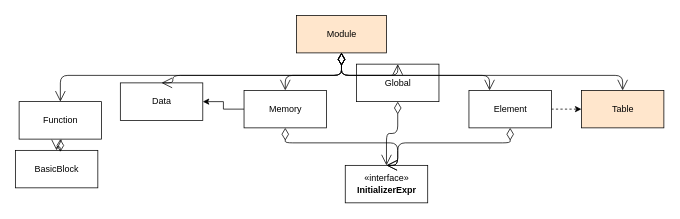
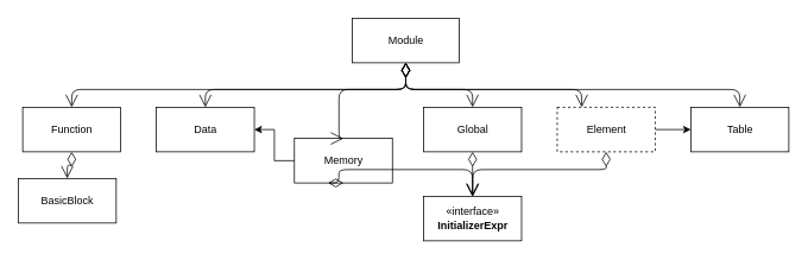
  <mxCell id="0" />
  <mxCell id="1" parent="0" />
- <mxCell id="2" value="Module" style="html=1;fillColor=#ffe6cc;" vertex="1" parent="1"><mxGeometry x="395" y="20" width="120" height="50" as="geometry" /></mxCell>
+ <mxCell id="2" value="Module" style="html=1;" vertex="1" parent="1"><mxGeometry x="395" y="20" width="120" height="50" as="geometry" /></mxCell>
  <mxCell id="3" value="" style="edgeStyle=orthogonalEdgeStyle;rounded=0;orthogonalLoop=1;jettySize=auto;html=1;" edge="1" parent="1" source="4" target="8"><mxGeometry relative="1" as="geometry" /></mxCell>
- <mxCell id="4" value="Memory" style="html=1;" vertex="1" parent="1"><mxGeometry x="325" y="120" width="110" height="50" as="geometry" /></mxCell>
- <mxCell id="5" value="Global" style="html=1;" vertex="1" parent="1"><mxGeometry x="475" y="85" width="110" height="50" as="geometry" /></mxCell>
- <mxCell id="6" value="" style="edgeStyle=orthogonalEdgeStyle;rounded=0;orthogonalLoop=1;jettySize=auto;html=1;dashed=1;" edge="1" parent="1" source="7" target="10"><mxGeometry relative="1" as="geometry" /></mxCell>
- <mxCell id="7" value="Element" style="html=1;" vertex="1" parent="1"><mxGeometry x="625" y="120" width="110" height="50" as="geometry" /></mxCell>
- <mxCell id="8" value="Data" style="html=1;" vertex="1" parent="1"><mxGeometry x="160" y="110" width="110" height="50" as="geometry" /></mxCell>
- <mxCell id="9" value="Function" style="html=1;" vertex="1" parent="1"><mxGeometry x="25" y="135" width="110" height="50" as="geometry" /></mxCell>
- <mxCell id="10" value="Table" style="html=1;fillColor=#ffe6cc;" vertex="1" parent="1"><mxGeometry x="775" y="120" width="110" height="50" as="geometry" /></mxCell>
+ <mxCell id="4" value="Memory" style="html=1;" vertex="1" parent="1"><mxGeometry x="330" y="155" width="110" height="50" as="geometry" /></mxCell>
+ <mxCell id="5" value="Global" style="html=1;" vertex="1" parent="1"><mxGeometry x="475" y="120" width="110" height="50" as="geometry" /></mxCell>
+ <mxCell id="6" value="" style="edgeStyle=orthogonalEdgeStyle;rounded=0;orthogonalLoop=1;jettySize=auto;html=1;" edge="1" parent="1" source="7" target="10"><mxGeometry relative="1" as="geometry" /></mxCell>
+ <mxCell id="7" value="Element" style="html=1;dashed=1;" vertex="1" parent="1"><mxGeometry x="625" y="120" width="110" height="50" as="geometry" /></mxCell>
+ <mxCell id="8" value="Data" style="html=1;" vertex="1" parent="1"><mxGeometry x="175" y="120" width="110" height="50" as="geometry" /></mxCell>
+ <mxCell id="9" value="Function" style="html=1;" vertex="1" parent="1"><mxGeometry x="25" y="120" width="110" height="50" as="geometry" /></mxCell>
+ <mxCell id="10" value="Table" style="html=1;" vertex="1" parent="1"><mxGeometry x="775" y="120" width="110" height="50" as="geometry" /></mxCell>
  <mxCell id="11" value="" style="endArrow=open;html=1;endSize=12;startArrow=diamondThin;startSize=14;startFill=0;edgeStyle=orthogonalEdgeStyle;align=left;verticalAlign=bottom;exitX=0.5;exitY=1;exitDx=0;exitDy=0;entryX=0.5;entryY=0;entryDx=0;entryDy=0;" edge="1" parent="1" source="2" target="8"><mxGeometry x="-1" y="3" relative="1" as="geometry"><mxPoint x="305" y="300" as="sourcePoint" /><mxPoint x="465" y="300" as="targetPoint" /><Array as="points"><mxPoint x="455" y="100" /><mxPoint x="230" y="100" /></Array></mxGeometry></mxCell>
  <mxCell id="12" value="" style="endArrow=open;html=1;endSize=12;startArrow=diamondThin;startSize=14;startFill=0;edgeStyle=orthogonalEdgeStyle;align=left;verticalAlign=bottom;entryX=0.5;entryY=0;entryDx=0;entryDy=0;" edge="1" parent="1" target="4"><mxGeometry x="-1" y="3" relative="1" as="geometry"><mxPoint x="455" y="70" as="sourcePoint" /><mxPoint x="240" y="130" as="targetPoint" /><Array as="points"><mxPoint x="455" y="100" /><mxPoint x="380" y="100" /></Array></mxGeometry></mxCell>
  <mxCell id="13" value="" style="endArrow=open;html=1;endSize=12;startArrow=diamondThin;startSize=14;startFill=0;edgeStyle=orthogonalEdgeStyle;align=left;verticalAlign=bottom;exitX=0.5;exitY=1;exitDx=0;exitDy=0;entryX=0.5;entryY=0;entryDx=0;entryDy=0;" edge="1" parent="1" source="2" target="5"><mxGeometry x="-1" y="3" relative="1" as="geometry"><mxPoint x="475" y="90" as="sourcePoint" /><mxPoint x="250" y="140" as="targetPoint" /><Array as="points"><mxPoint x="455" y="100" /><mxPoint x="530" y="100" /></Array></mxGeometry></mxCell>
  <mxCell id="14" value="" style="endArrow=open;html=1;endSize=12;startArrow=diamondThin;startSize=14;startFill=0;edgeStyle=orthogonalEdgeStyle;align=left;verticalAlign=bottom;entryX=0.25;entryY=0;entryDx=0;entryDy=0;" edge="1" parent="1" target="7"><mxGeometry x="-1" y="3" relative="1" as="geometry"><mxPoint x="455" y="70" as="sourcePoint" /><mxPoint x="260" y="150" as="targetPoint" /><Array as="points"><mxPoint x="455" y="100" /><mxPoint x="653" y="100" /><mxPoint x="653" y="120" /></Array></mxGeometry></mxCell>
  <mxCell id="15" value="" style="endArrow=open;html=1;endSize=12;startArrow=diamondThin;startSize=14;startFill=0;edgeStyle=orthogonalEdgeStyle;align=left;verticalAlign=bottom;entryX=0.5;entryY=0;entryDx=0;entryDy=0;" edge="1" parent="1" target="9"><mxGeometry x="-1" y="3" relative="1" as="geometry"><mxPoint x="455" y="70" as="sourcePoint" /><mxPoint x="270" y="160" as="targetPoint" /><Array as="points"><mxPoint x="455" y="100" /><mxPoint x="80" y="100" /></Array></mxGeometry></mxCell>
  <mxCell id="16" value="" style="endArrow=open;html=1;endSize=12;startArrow=diamondThin;startSize=14;startFill=0;edgeStyle=orthogonalEdgeStyle;align=left;verticalAlign=bottom;entryX=0.5;entryY=0;entryDx=0;entryDy=0;" edge="1" parent="1" target="10"><mxGeometry x="-1" y="3" relative="1" as="geometry"><mxPoint x="455" y="70" as="sourcePoint" /><mxPoint x="280" y="170" as="targetPoint" /><Array as="points"><mxPoint x="455" y="100" /><mxPoint x="830" y="100" /></Array></mxGeometry></mxCell>
  <mxCell id="17" value="BasicBlock" style="html=1;" vertex="1" parent="1"><mxGeometry x="20" y="200" width="110" height="50" as="geometry" /></mxCell>
  <mxCell id="18" value="" style="endArrow=open;html=1;endSize=12;startArrow=diamondThin;startSize=14;startFill=0;edgeStyle=orthogonalEdgeStyle;align=left;verticalAlign=bottom;exitX=0.5;exitY=1;exitDx=0;exitDy=0;" edge="1" parent="1" source="9" target="17"><mxGeometry x="-1" y="3" relative="1" as="geometry"><mxPoint x="80" y="180" as="sourcePoint" /><mxPoint x="-45" y="260" as="targetPoint" /></mxGeometry></mxCell>
- <mxCell id="19" value="«interface»&lt;br&gt;&lt;b&gt;InitializerExpr&lt;/b&gt;" style="html=1;" vertex="1" parent="1"><mxGeometry x="460" y="220" width="110" height="50" as="geometry" /></mxCell>
+ <mxCell id="19" value="«interface»&lt;br&gt;&lt;b&gt;InitializerExpr&lt;/b&gt;" style="html=1;" vertex="1" parent="1"><mxGeometry x="475" y="220" width="110" height="50" as="geometry" /></mxCell>
  <mxCell id="20" value="" style="endArrow=open;html=1;endSize=12;startArrow=diamondThin;startSize=14;startFill=0;edgeStyle=orthogonalEdgeStyle;align=left;verticalAlign=bottom;exitX=0.5;exitY=1;exitDx=0;exitDy=0;entryX=0.5;entryY=0;entryDx=0;entryDy=0;" edge="1" parent="1" source="4" target="19"><mxGeometry x="-1" y="3" relative="1" as="geometry"><mxPoint x="295" y="280" as="sourcePoint" /><mxPoint x="455" y="280" as="targetPoint" /><Array as="points"><mxPoint x="380" y="190" /><mxPoint x="530" y="190" /></Array></mxGeometry></mxCell>
  <mxCell id="21" value="" style="endArrow=open;html=1;endSize=12;startArrow=diamondThin;startSize=14;startFill=0;edgeStyle=orthogonalEdgeStyle;align=left;verticalAlign=bottom;exitX=0.5;exitY=1;exitDx=0;exitDy=0;entryX=0.5;entryY=0;entryDx=0;entryDy=0;" edge="1" parent="1" source="5" target="19"><mxGeometry x="-1" y="3" relative="1" as="geometry"><mxPoint x="390" y="180" as="sourcePoint" /><mxPoint x="540" y="230" as="targetPoint" /><Array as="points" /></mxGeometry></mxCell>
  <mxCell id="22" value="" style="endArrow=open;html=1;endSize=12;startArrow=diamondThin;startSize=14;startFill=0;edgeStyle=orthogonalEdgeStyle;align=left;verticalAlign=bottom;exitX=0.5;exitY=1;exitDx=0;exitDy=0;entryX=0.5;entryY=0;entryDx=0;entryDy=0;" edge="1" parent="1" source="7" target="19"><mxGeometry x="-1" y="3" relative="1" as="geometry"><mxPoint x="585" y="190" as="sourcePoint" /><mxPoint x="735" y="240" as="targetPoint" /><Array as="points"><mxPoint x="680" y="190" /><mxPoint x="530" y="190" /></Array></mxGeometry></mxCell>
